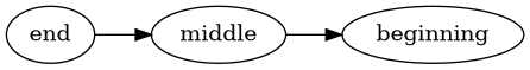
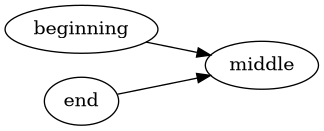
  digraph {
    rankdir=LR
    n1 [label=beginning]
    n2 [label=middle]
    n3 [label=end]
-   n2 -> n1
+   n1 -> n2
    n3 -> n2
  }
